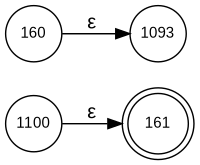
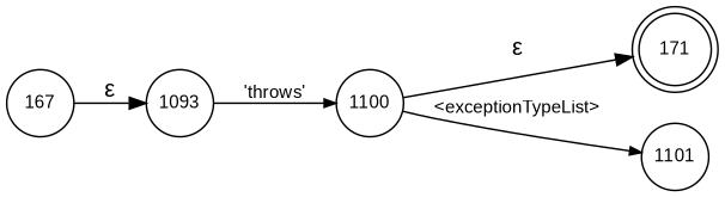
  digraph {
    fontname="Liberation Sans"
    rankdir=LR
    node [fixedsize=true fontname="Liberation Sans" fontsize=11 shape=circle peripheries=1]
    edge [fontname="Liberation Sans"]
-   n1 [label=161 shape=doublecircle width=.6 peripheries=""]
-   n2 [label=160 width=.55]
+   n1 [label=171 shape=doublecircle width=.6 peripheries=""]
+   n2 [label=167 width=.55]
    n3 [label=1093 width=.55]
    n4 [label=1100 width=.55]
+   n5 [label=1101 width=.55]
    n2 -> n3 [label="&epsilon;"]
+   n3 -> n4 [arrowhead=normal arrowsize=.7 fontsize=11 label="'throws'"]
    n4 -> n1 [label="&epsilon;"]
+   n4 -> n5 [arrowhead=normal arrowsize=.7 fontsize=11 label="<exceptionTypeList>"]
  }
